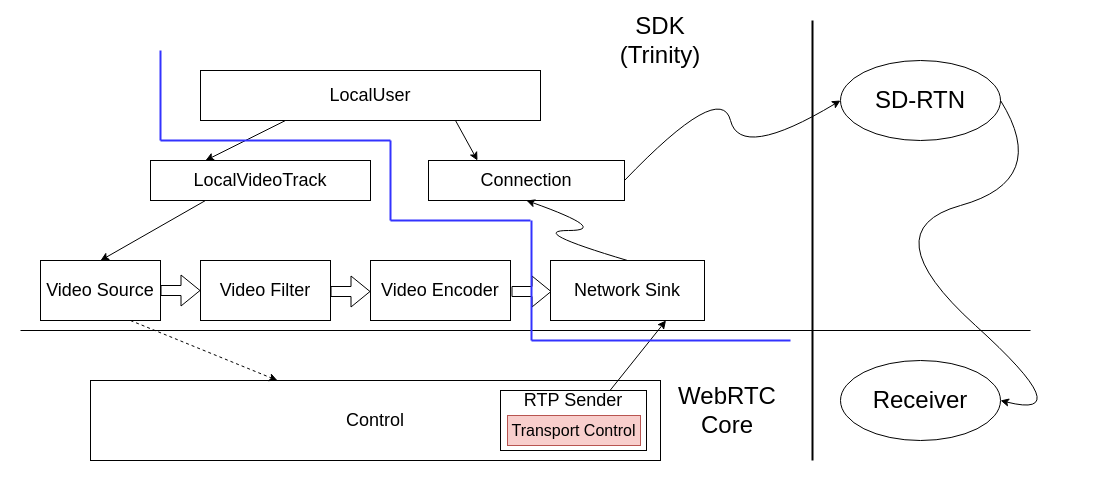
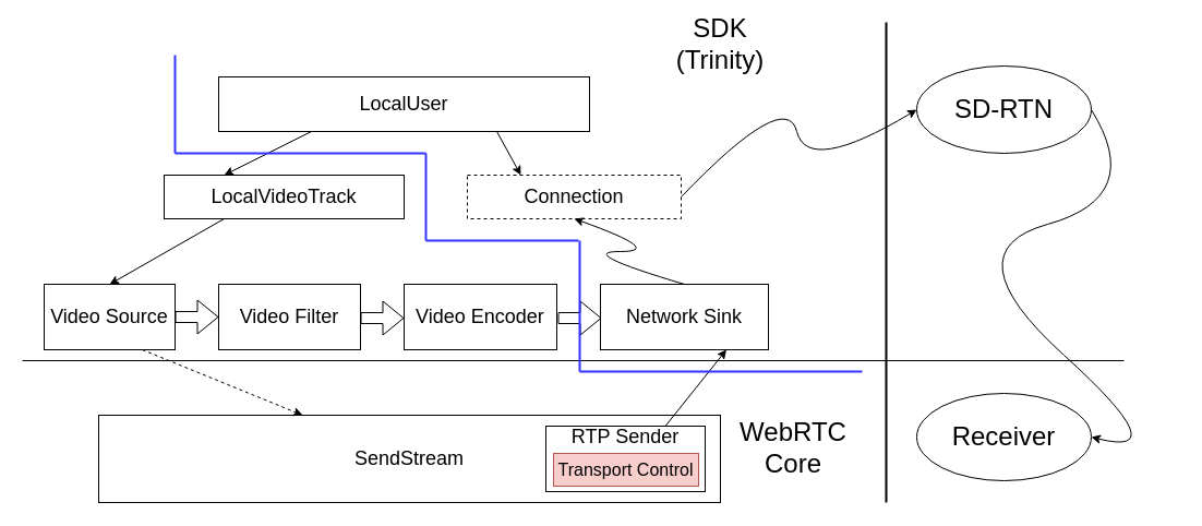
  <mxCell id="0" />
  <mxCell id="1" parent="0" />
  <mxCell id="2" value="&lt;font style=&quot;font-size: 18px&quot;&gt;LocalVideoTrack&lt;/font&gt;" style="rounded=0;whiteSpace=wrap;html=1;" parent="1" vertex="1"><mxGeometry x="150" y="160" width="220" height="40" as="geometry" /></mxCell>
  <mxCell id="3" value="&lt;font style=&quot;font-size: 18px&quot;&gt;Video Source&lt;/font&gt;" style="rounded=0;whiteSpace=wrap;html=1;" parent="1" vertex="1"><mxGeometry x="40" y="260" width="120" height="60" as="geometry" /></mxCell>
  <mxCell id="4" value="&lt;font style=&quot;font-size: 18px&quot;&gt;Video Filter&lt;/font&gt;" style="rounded=0;whiteSpace=wrap;html=1;" parent="1" vertex="1"><mxGeometry x="200" y="260" width="130" height="60" as="geometry" /></mxCell>
  <mxCell id="5" value="&lt;font style=&quot;font-size: 18px&quot;&gt;Video Encoder&lt;/font&gt;" style="rounded=0;whiteSpace=wrap;html=1;" parent="1" vertex="1"><mxGeometry x="370" y="260" width="140" height="60" as="geometry" /></mxCell>
  <mxCell id="6" value="&lt;font style=&quot;font-size: 18px&quot;&gt;Network Sink&lt;/font&gt;" style="rounded=0;whiteSpace=wrap;html=1;" parent="1" vertex="1"><mxGeometry x="550" y="260" width="154" height="60" as="geometry" /></mxCell>
- <mxCell id="7" value="&lt;font style=&quot;font-size: 18px&quot;&gt;Connection&lt;/font&gt;" style="rounded=0;whiteSpace=wrap;html=1;" parent="1" vertex="1"><mxGeometry x="428" y="160" width="196" height="40" as="geometry" /></mxCell>
+ <mxCell id="7" value="&lt;font style=&quot;font-size: 18px&quot;&gt;Connection&lt;/font&gt;" style="rounded=0;whiteSpace=wrap;html=1;dashed=1;" parent="1" vertex="1"><mxGeometry x="428" y="160" width="196" height="40" as="geometry" /></mxCell>
  <mxCell id="8" value="&lt;font style=&quot;font-size: 18px&quot;&gt;LocalUser&lt;/font&gt;" style="rounded=0;whiteSpace=wrap;html=1;" parent="1" vertex="1"><mxGeometry x="200" y="70" width="340" height="50" as="geometry" /></mxCell>
  <mxCell id="9" value="" style="endArrow=classic;html=1;exitX=0.25;exitY=1;exitDx=0;exitDy=0;entryX=0.5;entryY=0;entryDx=0;entryDy=0;" parent="1" source="2" target="3" edge="1"><mxGeometry width="50" height="50" relative="1" as="geometry"><mxPoint x="120" y="370" as="sourcePoint" /><mxPoint x="170" y="320" as="targetPoint" /></mxGeometry></mxCell>
  <mxCell id="10" value="" style="curved=1;endArrow=classic;html=1;exitX=0.5;exitY=0;exitDx=0;exitDy=0;entryX=0.5;entryY=1;entryDx=0;entryDy=0;" parent="1" source="6" target="7" edge="1"><mxGeometry width="50" height="50" relative="1" as="geometry"><mxPoint x="610" y="280" as="sourcePoint" /><mxPoint x="660" y="230" as="targetPoint" /><Array as="points"><mxPoint x="526" y="230" /><mxPoint x="610" y="230" /></Array></mxGeometry></mxCell>
  <mxCell id="11" value="" style="endArrow=classic;html=1;exitX=0.25;exitY=1;exitDx=0;exitDy=0;entryX=0.25;entryY=0;entryDx=0;entryDy=0;" parent="1" source="8" target="2" edge="1"><mxGeometry width="50" height="50" relative="1" as="geometry"><mxPoint x="335" y="120" as="sourcePoint" /><mxPoint x="240" y="180" as="targetPoint" /></mxGeometry></mxCell>
  <mxCell id="12" value="" style="endArrow=classic;html=1;exitX=0.75;exitY=1;exitDx=0;exitDy=0;entryX=0.25;entryY=0;entryDx=0;entryDy=0;" parent="1" source="8" target="7" edge="1"><mxGeometry width="50" height="50" relative="1" as="geometry"><mxPoint x="490" y="150" as="sourcePoint" /><mxPoint x="410" y="190" as="targetPoint" /></mxGeometry></mxCell>
  <mxCell id="13" value="" style="shape=flexArrow;endArrow=classic;html=1;" parent="1" source="3" target="4" edge="1"><mxGeometry width="50" height="50" relative="1" as="geometry"><mxPoint x="100" y="380" as="sourcePoint" /><mxPoint x="170" y="340" as="targetPoint" /><Array as="points"><mxPoint x="200" y="290" /></Array></mxGeometry></mxCell>
  <mxCell id="14" value="" style="shape=flexArrow;endArrow=classic;html=1;" parent="1" edge="1"><mxGeometry width="50" height="50" relative="1" as="geometry"><mxPoint x="330" y="291" as="sourcePoint" /><mxPoint x="370" y="291" as="targetPoint" /><Array as="points"><mxPoint x="370" y="291" /></Array></mxGeometry></mxCell>
  <mxCell id="15" value="" style="shape=flexArrow;endArrow=classic;html=1;" parent="1" edge="1"><mxGeometry width="50" height="50" relative="1" as="geometry"><mxPoint x="511" y="291" as="sourcePoint" /><mxPoint x="551" y="291" as="targetPoint" /><Array as="points"><mxPoint x="551" y="291" /></Array></mxGeometry></mxCell>
  <mxCell id="16" value="" style="endArrow=none;html=1;" parent="1" edge="1"><mxGeometry width="50" height="50" relative="1" as="geometry"><mxPoint x="20" y="330" as="sourcePoint" /><mxPoint x="1030" y="330" as="targetPoint" /></mxGeometry></mxCell>
- <mxCell id="17" value="&lt;font style=&quot;font-size: 18px&quot;&gt;Control&lt;/font&gt;" style="rounded=0;whiteSpace=wrap;html=1;" parent="1" vertex="1"><mxGeometry x="90" y="380" width="570" height="80" as="geometry" /></mxCell>
+ <mxCell id="17" value="&lt;font style=&quot;font-size: 18px&quot;&gt;SendStream&lt;/font&gt;" style="rounded=0;whiteSpace=wrap;html=1;" parent="1" vertex="1"><mxGeometry x="90" y="380" width="570" height="80" as="geometry" /></mxCell>
  <mxCell id="18" value="" style="endArrow=classic;html=1;exitX=0.75;exitY=1;exitDx=0;exitDy=0;dashed=1;" parent="1" source="3" target="17" edge="1"><mxGeometry width="50" height="50" relative="1" as="geometry"><mxPoint x="152.5" y="330" as="sourcePoint" /><mxPoint x="47.5" y="390" as="targetPoint" /></mxGeometry></mxCell>
  <mxCell id="19" value="" style="rounded=0;whiteSpace=wrap;html=1;" parent="1" vertex="1"><mxGeometry x="500" y="390" width="146" height="60" as="geometry" /></mxCell>
  <mxCell id="20" value="" style="endArrow=classic;html=1;exitX=0.75;exitY=0;exitDx=0;exitDy=0;entryX=0.75;entryY=1;entryDx=0;entryDy=0;" parent="1" source="19" target="6" edge="1"><mxGeometry width="50" height="50" relative="1" as="geometry"><mxPoint x="140" y="330" as="sourcePoint" /><mxPoint x="287" y="390" as="targetPoint" /></mxGeometry></mxCell>
  <mxCell id="21" value="&lt;font style=&quot;font-size: 24px&quot;&gt;SD-RTN&lt;/font&gt;" style="ellipse;whiteSpace=wrap;html=1;" parent="1" vertex="1"><mxGeometry x="840" y="60" width="160" height="80" as="geometry" /></mxCell>
  <mxCell id="22" value="" style="curved=1;endArrow=classic;html=1;exitX=1;exitY=0.5;exitDx=0;exitDy=0;entryX=0;entryY=0.5;entryDx=0;entryDy=0;" parent="1" source="7" target="21" edge="1"><mxGeometry width="50" height="50" relative="1" as="geometry"><mxPoint x="851" y="170" as="sourcePoint" /><mxPoint x="750" y="110" as="targetPoint" /><Array as="points"><mxPoint x="720" y="80" /><mxPoint x="740" y="160" /></Array></mxGeometry></mxCell>
  <mxCell id="23" value="" style="line;strokeWidth=2;html=1;perimeter=backbonePerimeter;points=[];outlineConnect=0;strokeColor=#3333FF;" parent="1" vertex="1"><mxGeometry x="160" y="135" width="230" height="10" as="geometry" /></mxCell>
  <mxCell id="24" value="" style="line;strokeWidth=2;direction=south;html=1;perimeter=backbonePerimeter;points=[];outlineConnect=0;strokeColor=#3333FF;" parent="1" vertex="1"><mxGeometry x="385" y="140" width="10" height="80" as="geometry" /></mxCell>
  <mxCell id="25" value="" style="line;strokeWidth=2;html=1;perimeter=backbonePerimeter;points=[];outlineConnect=0;strokeColor=#3333FF;" parent="1" vertex="1"><mxGeometry x="390" y="215" width="140" height="10" as="geometry" /></mxCell>
  <mxCell id="26" value="" style="line;strokeWidth=2;direction=south;html=1;perimeter=backbonePerimeter;points=[];outlineConnect=0;strokeColor=#3333FF;" parent="1" vertex="1"><mxGeometry x="526" y="220" width="10" height="120" as="geometry" /></mxCell>
  <mxCell id="27" value="" style="line;strokeWidth=2;html=1;perimeter=backbonePerimeter;points=[];outlineConnect=0;strokeColor=#3333FF;" parent="1" vertex="1"><mxGeometry x="531" y="335" width="259" height="10" as="geometry" /></mxCell>
  <mxCell id="28" value="" style="line;strokeWidth=2;direction=south;html=1;perimeter=backbonePerimeter;points=[];outlineConnect=0;strokeColor=#3333FF;" parent="1" vertex="1"><mxGeometry x="155" y="50" width="10" height="90" as="geometry" /></mxCell>
  <mxCell id="29" value="" style="line;strokeWidth=2;direction=south;html=1;" parent="1" vertex="1"><mxGeometry x="807" y="20" width="10" height="440" as="geometry" /></mxCell>
  <mxCell id="30" value="&lt;font style=&quot;font-size: 24px&quot;&gt;WebRTC Core&lt;/font&gt;" style="text;html=1;strokeColor=none;fillColor=none;align=center;verticalAlign=middle;whiteSpace=wrap;rounded=0;" parent="1" vertex="1"><mxGeometry x="707" y="400" width="40" height="20" as="geometry" /></mxCell>
  <mxCell id="31" value="&lt;font style=&quot;font-size: 24px&quot;&gt;SDK (Trinity)&lt;/font&gt;" style="text;html=1;strokeColor=none;fillColor=none;align=center;verticalAlign=middle;whiteSpace=wrap;rounded=0;" parent="1" vertex="1"><mxGeometry x="640" y="30" width="40" height="20" as="geometry" /></mxCell>
  <mxCell id="32" value="&lt;font style=&quot;font-size: 24px&quot;&gt;Receiver&lt;/font&gt;" style="ellipse;whiteSpace=wrap;html=1;" parent="1" vertex="1"><mxGeometry x="840" y="360" width="160" height="80" as="geometry" /></mxCell>
  <mxCell id="33" value="" style="curved=1;endArrow=classic;html=1;exitX=1;exitY=0.5;exitDx=0;exitDy=0;entryX=1;entryY=0.5;entryDx=0;entryDy=0;" parent="1" source="21" target="32" edge="1"><mxGeometry width="50" height="50" relative="1" as="geometry"><mxPoint x="634" y="190" as="sourcePoint" /><mxPoint x="850" y="110" as="targetPoint" /><Array as="points"><mxPoint x="1050" y="180" /><mxPoint x="870" y="230" /><mxPoint x="1080" y="420" /></Array></mxGeometry></mxCell>
  <mxCell id="34" value="&lt;font style=&quot;font-size: 16px&quot;&gt;Transport Control&lt;/font&gt;" style="rounded=0;whiteSpace=wrap;html=1;strokeColor=#b85450;strokeWidth=1;fillColor=#f8cecc;" parent="1" vertex="1"><mxGeometry x="507" y="415" width="133" height="30" as="geometry" /></mxCell>
  <mxCell id="35" value="&lt;span&gt;&lt;font style=&quot;font-size: 18px&quot;&gt;RTP Sender&lt;/font&gt;&lt;/span&gt;" style="text;html=1;strokeColor=none;fillColor=none;align=center;verticalAlign=middle;whiteSpace=wrap;rounded=0;" parent="1" vertex="1"><mxGeometry x="513" y="390" width="120" height="20" as="geometry" /></mxCell>
